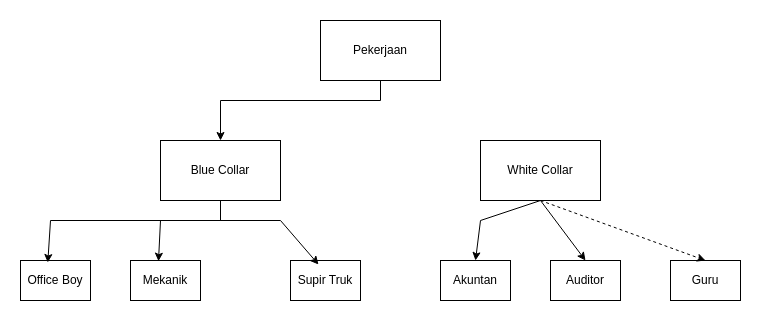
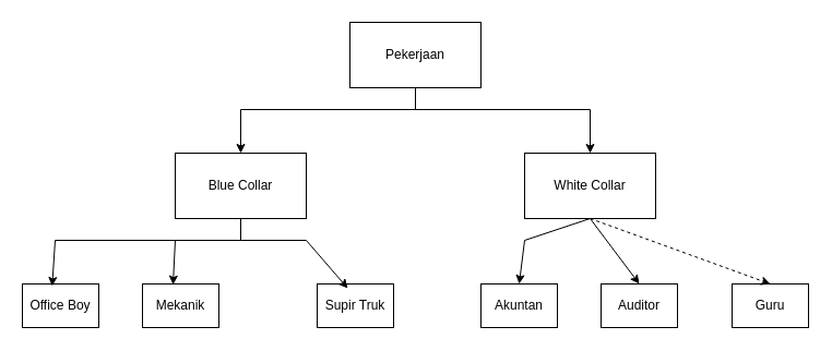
  <mxCell id="0" />
  <mxCell id="1" parent="0" />
  <mxCell id="2" value="Pekerjaan" style="rounded=0;whiteSpace=wrap;html=1;" vertex="1" parent="1"><mxGeometry x="320" y="20" width="120" height="60" as="geometry" /></mxCell>
  <mxCell id="3" value="Blue Collar" style="rounded=0;whiteSpace=wrap;html=1;" vertex="1" parent="1"><mxGeometry x="160" y="140" width="120" height="60" as="geometry" /></mxCell>
  <mxCell id="4" value="White Collar" style="rounded=0;whiteSpace=wrap;html=1;" vertex="1" parent="1"><mxGeometry x="480" y="140" width="120" height="60" as="geometry" /></mxCell>
  <mxCell id="5" value="Office Boy" style="rounded=0;whiteSpace=wrap;html=1;" vertex="1" parent="1"><mxGeometry x="20" y="260" width="70" height="40" as="geometry" /></mxCell>
  <mxCell id="6" value="Mekanik" style="rounded=0;whiteSpace=wrap;html=1;" vertex="1" parent="1"><mxGeometry x="130" y="260" width="70" height="40" as="geometry" /></mxCell>
  <mxCell id="7" value="Supir Truk" style="rounded=0;whiteSpace=wrap;html=1;" vertex="1" parent="1"><mxGeometry x="290" y="260" width="70" height="40" as="geometry" /></mxCell>
  <mxCell id="8" value="Akuntan" style="rounded=0;whiteSpace=wrap;html=1;" vertex="1" parent="1"><mxGeometry x="440" y="260" width="70" height="40" as="geometry" /></mxCell>
  <mxCell id="9" value="Auditor" style="rounded=0;whiteSpace=wrap;html=1;" vertex="1" parent="1"><mxGeometry x="550" y="260" width="70" height="40" as="geometry" /></mxCell>
  <mxCell id="10" value="Guru" style="rounded=0;whiteSpace=wrap;html=1;" vertex="1" parent="1"><mxGeometry x="670" y="260" width="70" height="40" as="geometry" /></mxCell>
  <mxCell id="11" value="" style="endArrow=classic;html=1;rounded=0;exitX=0.5;exitY=1;exitDx=0;exitDy=0;entryX=0.5;entryY=0;entryDx=0;entryDy=0;" edge="1" parent="1" source="2" target="3"><mxGeometry width="50" height="50" relative="1" as="geometry"><mxPoint x="320" y="300" as="sourcePoint" /><mxPoint x="370" y="250" as="targetPoint" /><Array as="points"><mxPoint x="380" y="100" /><mxPoint x="220" y="100" /></Array></mxGeometry></mxCell>
+ <mxCell id="12" value="" style="endArrow=classic;html=1;rounded=0;exitX=0.5;exitY=1;exitDx=0;exitDy=0;entryX=0.5;entryY=0;entryDx=0;entryDy=0;" edge="1" parent="1" source="2" target="4"><mxGeometry width="50" height="50" relative="1" as="geometry"><mxPoint x="320" y="250" as="sourcePoint" /><mxPoint x="370" y="200" as="targetPoint" /><Array as="points"><mxPoint x="380" y="100" /><mxPoint x="540" y="100" /></Array></mxGeometry></mxCell>
  <mxCell id="13" value="" style="endArrow=classic;html=1;rounded=0;exitX=0.5;exitY=1;exitDx=0;exitDy=0;entryX=0.4;entryY=0.017;entryDx=0;entryDy=0;entryPerimeter=0;" edge="1" parent="1" source="3" target="6"><mxGeometry width="50" height="50" relative="1" as="geometry"><mxPoint x="320" y="250" as="sourcePoint" /><mxPoint x="370" y="200" as="targetPoint" /><Array as="points"><mxPoint x="220" y="220" /><mxPoint x="160" y="220" /></Array></mxGeometry></mxCell>
  <mxCell id="14" value="" style="endArrow=classic;html=1;rounded=0;exitX=0.5;exitY=1;exitDx=0;exitDy=0;entryX=0.4;entryY=0.1;entryDx=0;entryDy=0;entryPerimeter=0;" edge="1" parent="1" source="3" target="7"><mxGeometry width="50" height="50" relative="1" as="geometry"><mxPoint x="320" y="250" as="sourcePoint" /><mxPoint x="370" y="200" as="targetPoint" /><Array as="points"><mxPoint x="220" y="220" /><mxPoint x="280" y="220" /></Array></mxGeometry></mxCell>
  <mxCell id="15" value="" style="endArrow=classic;html=1;rounded=0;entryX=0.39;entryY=0.05;entryDx=0;entryDy=0;entryPerimeter=0;" edge="1" parent="1" target="5"><mxGeometry width="50" height="50" relative="1" as="geometry"><mxPoint x="220" y="200" as="sourcePoint" /><mxPoint x="370" y="200" as="targetPoint" /><Array as="points"><mxPoint x="220" y="220" /><mxPoint x="50" y="220" /></Array></mxGeometry></mxCell>
  <mxCell id="16" value="" style="endArrow=classic;html=1;rounded=0;exitX=0.5;exitY=1;exitDx=0;exitDy=0;entryX=0.5;entryY=0;entryDx=0;entryDy=0;" edge="1" parent="1" source="4" target="8"><mxGeometry width="50" height="50" relative="1" as="geometry"><mxPoint x="370" y="250" as="sourcePoint" /><mxPoint x="420" y="200" as="targetPoint" /><Array as="points"><mxPoint x="480" y="220" /></Array></mxGeometry></mxCell>
  <mxCell id="17" value="" style="endArrow=classic;html=1;rounded=0;entryX=0.5;entryY=0;entryDx=0;entryDy=0;" edge="1" parent="1" target="9"><mxGeometry width="50" height="50" relative="1" as="geometry"><mxPoint x="540" y="200" as="sourcePoint" /><mxPoint x="420" y="200" as="targetPoint" /></mxGeometry></mxCell>
  <mxCell id="18" value="" style="endArrow=classic;html=1;rounded=0;exitX=0.5;exitY=1;exitDx=0;exitDy=0;entryX=0.5;entryY=0;entryDx=0;entryDy=0;dashed=1;" edge="1" parent="1" source="4" target="10"><mxGeometry width="50" height="50" relative="1" as="geometry"><mxPoint x="460" y="250" as="sourcePoint" /><mxPoint x="510" y="200" as="targetPoint" /></mxGeometry></mxCell>
